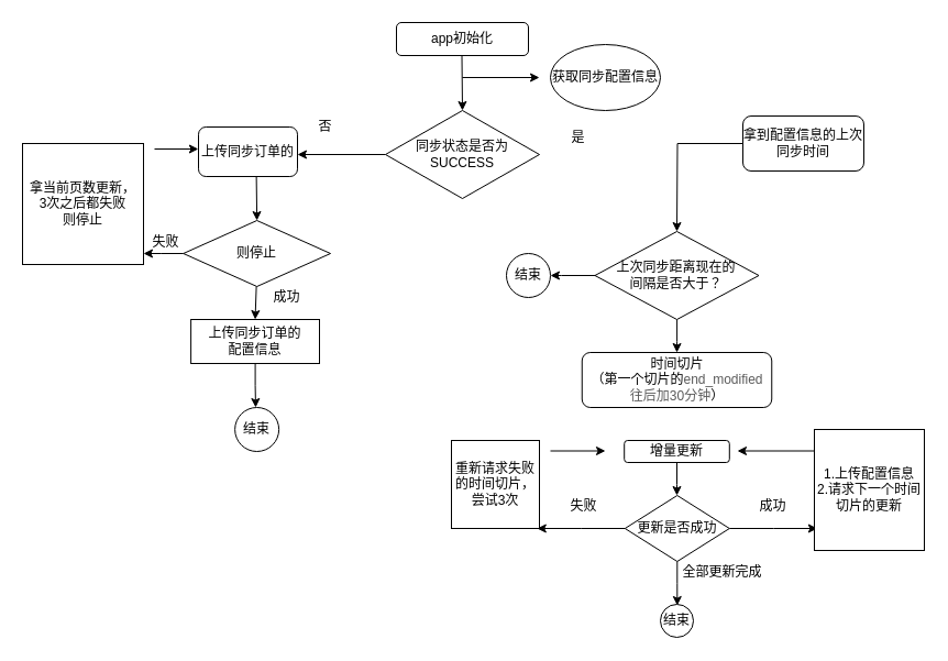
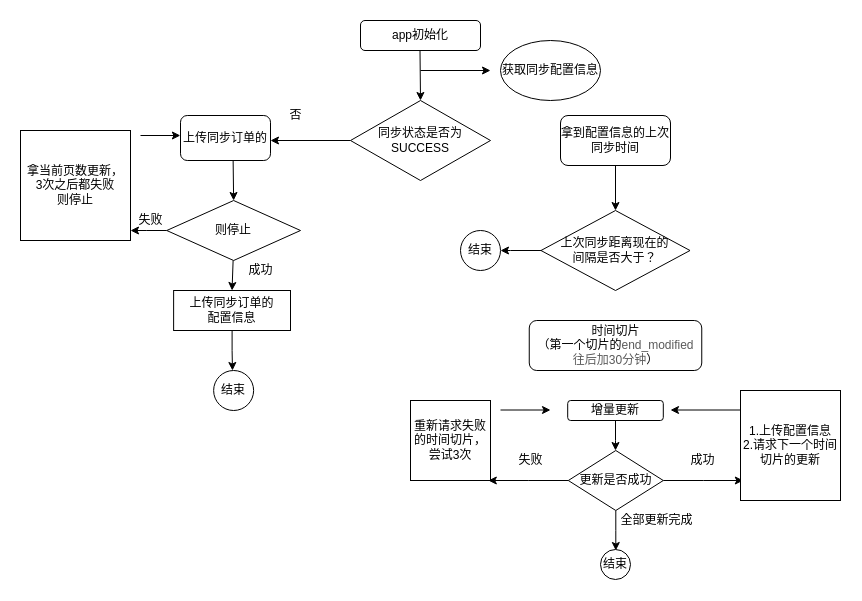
  <mxCell id="0" />
  <mxCell id="1" parent="0" />
  <mxCell id="2" value="app初始化" style="rounded=1;whiteSpace=wrap;html=1;" vertex="1" parent="1"><mxGeometry x="360" y="20" width="120" height="30" as="geometry" /></mxCell>
  <mxCell id="3" value="" style="endArrow=classic;html=1;" edge="1" parent="1"><mxGeometry width="50" height="50" relative="1" as="geometry"><mxPoint x="419.5" y="50" as="sourcePoint" /><mxPoint x="420" y="100" as="targetPoint" /></mxGeometry></mxCell>
  <mxCell id="4" value="" style="endArrow=classic;html=1;" edge="1" parent="1"><mxGeometry width="50" height="50" relative="1" as="geometry"><mxPoint x="420" y="70" as="sourcePoint" /><mxPoint x="490" y="70" as="targetPoint" /></mxGeometry></mxCell>
  <mxCell id="5" value="获取同步配置信息" style="ellipse;whiteSpace=wrap;html=1;" vertex="1" parent="1"><mxGeometry x="500" y="40" width="100" height="60" as="geometry" /></mxCell>
  <mxCell id="6" value="" style="edgeStyle=orthogonalEdgeStyle;rounded=0;orthogonalLoop=1;jettySize=auto;html=1;" edge="1" parent="1" source="7"><mxGeometry relative="1" as="geometry"><mxPoint x="270" y="140" as="targetPoint" /></mxGeometry></mxCell>
  <mxCell id="7" value="同步状态是否为SUCCESS" style="rhombus;whiteSpace=wrap;html=1;" vertex="1" parent="1"><mxGeometry x="350" y="100" width="140" height="80" as="geometry" /></mxCell>
  <mxCell id="8" value="" style="edgeStyle=orthogonalEdgeStyle;rounded=0;orthogonalLoop=1;jettySize=auto;html=1;" edge="1" parent="1" source="9"><mxGeometry relative="1" as="geometry"><mxPoint x="615" y="210" as="targetPoint" /></mxGeometry></mxCell>
- <mxCell id="9" value="拿到配置信息的上次同步时间" style="rounded=1;whiteSpace=wrap;html=1;" vertex="1" parent="1"><mxGeometry x="675" y="105" width="110" height="50" as="geometry" /></mxCell>
- <mxCell id="10" value="是" style="text;html=1;align=center;verticalAlign=middle;resizable=0;points=[];autosize=1;" vertex="1" parent="1"><mxGeometry x="510" y="115" width="30" height="20" as="geometry" /></mxCell>
+ <mxCell id="9" value="拿到配置信息的上次同步时间" style="rounded=1;whiteSpace=wrap;html=1;" vertex="1" parent="1"><mxGeometry x="560" y="115" width="110" height="50" as="geometry" /></mxCell>
  <mxCell id="11" value="否" style="text;html=1;align=center;verticalAlign=middle;resizable=0;points=[];autosize=1;" vertex="1" parent="1"><mxGeometry x="280" y="105" width="30" height="20" as="geometry" /></mxCell>
  <mxCell id="12" value="" style="edgeStyle=orthogonalEdgeStyle;rounded=0;orthogonalLoop=1;jettySize=auto;html=1;" edge="1" parent="1" source="14"><mxGeometry relative="1" as="geometry"><mxPoint x="500" y="250" as="targetPoint" /><Array as="points"><mxPoint x="510" y="250" /><mxPoint x="510" y="250" /></Array></mxGeometry></mxCell>
- <mxCell id="13" value="" style="edgeStyle=orthogonalEdgeStyle;rounded=0;orthogonalLoop=1;jettySize=auto;html=1;entryX=0.5;entryY=0;entryDx=0;entryDy=0;" edge="1" parent="1" source="14" target="16"><mxGeometry relative="1" as="geometry"><mxPoint x="615" y="370" as="targetPoint" /></mxGeometry></mxCell>
  <mxCell id="14" value="上次同步距离现在的&lt;br&gt;间隔是否大于？" style="rhombus;whiteSpace=wrap;html=1;" vertex="1" parent="1"><mxGeometry x="540.47" y="210" width="149.06" height="80" as="geometry" /></mxCell>
  <mxCell id="15" value="结束" style="ellipse;whiteSpace=wrap;html=1;aspect=fixed;" vertex="1" parent="1"><mxGeometry x="460" y="230" width="40" height="40" as="geometry" /></mxCell>
  <mxCell id="16" value="时间切片&lt;br&gt;（第一个切片的&lt;span style=&quot;color: rgba(0 , 0 , 0 , 0.65) ; font-family: &amp;#34;helvetica neue for number&amp;#34; , , , &amp;#34;segoe ui&amp;#34; , &amp;#34;roboto&amp;#34; , &amp;#34;pingfang sc&amp;#34; , &amp;#34;hiragino sans gb&amp;#34; , &amp;#34;microsoft yahei&amp;#34; , &amp;#34;helvetica neue&amp;#34; , &amp;#34;helvetica&amp;#34; , &amp;#34;arial&amp;#34; , sans-serif ; background-color: rgb(255 , 255 , 255)&quot;&gt;end_modified&lt;br&gt;往后加30分钟&lt;/span&gt;）" style="rounded=1;whiteSpace=wrap;html=1;" vertex="1" parent="1"><mxGeometry x="528.75" y="320" width="172.5" height="50" as="geometry" /></mxCell>
  <mxCell id="17" value="" style="edgeStyle=orthogonalEdgeStyle;rounded=0;orthogonalLoop=1;jettySize=auto;html=1;" edge="1" parent="1" source="18"><mxGeometry relative="1" as="geometry"><mxPoint x="615" y="450" as="targetPoint" /></mxGeometry></mxCell>
  <mxCell id="18" value="增量更新" style="rounded=1;whiteSpace=wrap;html=1;" vertex="1" parent="1"><mxGeometry x="567.19" y="400" width="95.62" height="20" as="geometry" /></mxCell>
  <mxCell id="19" value="" style="edgeStyle=orthogonalEdgeStyle;rounded=0;orthogonalLoop=1;jettySize=auto;html=1;" edge="1" parent="1" source="22"><mxGeometry relative="1" as="geometry"><mxPoint x="487.81" y="480" as="targetPoint" /></mxGeometry></mxCell>
  <mxCell id="20" value="" style="edgeStyle=orthogonalEdgeStyle;rounded=0;orthogonalLoop=1;jettySize=auto;html=1;" edge="1" parent="1" source="22"><mxGeometry relative="1" as="geometry"><mxPoint x="742.81" y="480" as="targetPoint" /></mxGeometry></mxCell>
  <mxCell id="21" value="" style="edgeStyle=orthogonalEdgeStyle;rounded=0;orthogonalLoop=1;jettySize=auto;html=1;" edge="1" parent="1" source="22"><mxGeometry relative="1" as="geometry"><mxPoint x="615.31" y="550" as="targetPoint" /></mxGeometry></mxCell>
  <mxCell id="22" value="更新是否成功" style="rhombus;whiteSpace=wrap;html=1;" vertex="1" parent="1"><mxGeometry x="567.81" y="450" width="95" height="60" as="geometry" /></mxCell>
  <mxCell id="23" value="失败" style="text;html=1;align=center;verticalAlign=middle;resizable=0;points=[];autosize=1;" vertex="1" parent="1"><mxGeometry x="510" y="450" width="40" height="20" as="geometry" /></mxCell>
  <mxCell id="24" value="成功" style="text;html=1;align=center;verticalAlign=middle;resizable=0;points=[];autosize=1;" vertex="1" parent="1"><mxGeometry x="682" y="450" width="40" height="20" as="geometry" /></mxCell>
  <mxCell id="25" value="" style="endArrow=classic;html=1;" edge="1" parent="1"><mxGeometry width="50" height="50" relative="1" as="geometry"><mxPoint x="740" y="409.5" as="sourcePoint" /><mxPoint x="670" y="409.5" as="targetPoint" /></mxGeometry></mxCell>
  <mxCell id="26" value="1.上传配置信息&lt;br&gt;2.请求下一个时间切片的更新" style="rounded=0;whiteSpace=wrap;html=1;" vertex="1" parent="1"><mxGeometry x="740" y="390" width="100" height="110" as="geometry" /></mxCell>
  <mxCell id="27" value="重新请求失败的时间切片，&lt;br&gt;尝试3次" style="whiteSpace=wrap;html=1;aspect=fixed;" vertex="1" parent="1"><mxGeometry x="410" y="400" width="80" height="80" as="geometry" /></mxCell>
  <mxCell id="28" value="" style="endArrow=classic;html=1;" edge="1" parent="1"><mxGeometry width="50" height="50" relative="1" as="geometry"><mxPoint x="500" y="409.5" as="sourcePoint" /><mxPoint x="550" y="409.5" as="targetPoint" /></mxGeometry></mxCell>
  <mxCell id="29" value="全部更新完成" style="text;html=1;align=center;verticalAlign=middle;resizable=0;points=[];autosize=1;" vertex="1" parent="1"><mxGeometry x="611.25" y="510" width="90" height="20" as="geometry" /></mxCell>
  <mxCell id="30" value="结束" style="ellipse;whiteSpace=wrap;html=1;aspect=fixed;" vertex="1" parent="1"><mxGeometry x="600" y="549" width="30" height="30" as="geometry" /></mxCell>
  <mxCell id="31" value="上传同步订单的" style="rounded=1;whiteSpace=wrap;html=1;" vertex="1" parent="1"><mxGeometry x="180" y="115" width="90" height="45" as="geometry" /></mxCell>
  <mxCell id="32" value="" style="endArrow=classic;html=1;" edge="1" parent="1"><mxGeometry width="50" height="50" relative="1" as="geometry"><mxPoint x="232.63" y="160" as="sourcePoint" /><mxPoint x="233.13" y="200" as="targetPoint" /></mxGeometry></mxCell>
  <mxCell id="33" value="" style="edgeStyle=orthogonalEdgeStyle;rounded=0;orthogonalLoop=1;jettySize=auto;html=1;" edge="1" parent="1" source="34"><mxGeometry relative="1" as="geometry"><mxPoint x="130" y="230" as="targetPoint" /></mxGeometry></mxCell>
  <mxCell id="34" value="则停止" style="rhombus;whiteSpace=wrap;html=1;" vertex="1" parent="1"><mxGeometry x="166.25" y="200" width="133.75" height="60" as="geometry" /></mxCell>
  <mxCell id="35" value="拿当前页数更新，&lt;br&gt;3次之后都失败&lt;br&gt;则停止" style="whiteSpace=wrap;html=1;aspect=fixed;" vertex="1" parent="1"><mxGeometry y="130" width="110" height="110" as="geometry" x="20" /></mxCell>
  <mxCell id="36" value="" style="endArrow=classic;html=1;" edge="1" parent="1"><mxGeometry width="50" height="50" relative="1" as="geometry"><mxPoint x="140" y="135" as="sourcePoint" /><mxPoint x="179.87" y="135" as="targetPoint" /></mxGeometry></mxCell>
  <mxCell id="37" value="" style="edgeStyle=orthogonalEdgeStyle;rounded=0;orthogonalLoop=1;jettySize=auto;html=1;" edge="1" parent="1" source="38"><mxGeometry relative="1" as="geometry"><mxPoint x="232" y="370" as="targetPoint" /></mxGeometry></mxCell>
  <mxCell id="38" value="上传同步订单的&lt;br&gt;配置信息" style="rounded=0;whiteSpace=wrap;html=1;" vertex="1" parent="1"><mxGeometry x="173.12" y="290" width="116.88" height="40" as="geometry" /></mxCell>
  <mxCell id="39" value="失败" style="text;html=1;align=center;verticalAlign=middle;resizable=0;points=[];autosize=1;" vertex="1" parent="1"><mxGeometry x="130" y="210" width="40" height="20" as="geometry" /></mxCell>
  <mxCell id="40" value="" style="endArrow=classic;html=1;entryX=0.5;entryY=0;entryDx=0;entryDy=0;" edge="1" parent="1" target="38"><mxGeometry width="50" height="50" relative="1" as="geometry"><mxPoint x="232.62" y="260" as="sourcePoint" /><mxPoint x="233" y="280" as="targetPoint" /></mxGeometry></mxCell>
  <mxCell id="41" value="成功" style="text;html=1;align=center;verticalAlign=middle;resizable=0;points=[];autosize=1;" vertex="1" parent="1"><mxGeometry x="240" y="260" width="40" height="20" as="geometry" /></mxCell>
  <mxCell id="42" value="结束" style="ellipse;whiteSpace=wrap;html=1;aspect=fixed;" vertex="1" parent="1"><mxGeometry x="213.13" y="370" width="40" height="40" as="geometry" /></mxCell>
